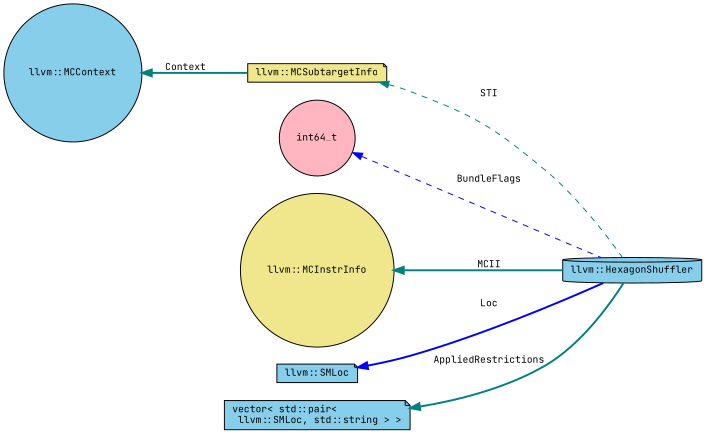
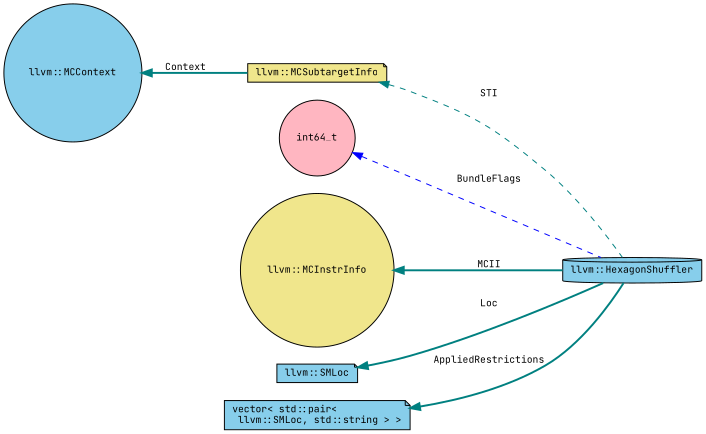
  digraph {
    fontname="JetBrains Mono"
    rankdir=LR
    node [color=black fillcolor=skyblue fontname="JetBrains Mono" fontsize=10 shape=circle style=filled]
    edge [color=teal dir=back fontname="JetBrains Mono" fontsize=10 labelfontname=Helvetica labelfontsize=10 style=bold]
    n1 [fontcolor=black height=0.2 label="llvm::HexagonShuffler" shape=cylinder width=0.4]
    n2 [height=0.2 label="llvm::MCContext" width=0.4]
    n3 [fillcolor=khaki height=0.2 label="llvm::MCSubtargetInfo" shape=note width=0.4]
    n4 [fillcolor=lightpink height=0.2 label=int64_t width=0.4]
    n5 [fillcolor=khaki height=0.2 label="llvm::MCInstrInfo" width=0.4]
    n6 [height=0.2 label="llvm::SMLoc" shape=note width=0.4]
    n7 [height=0.2 label="vector\< std::pair\<\l llvm::SMLoc, std::string \> \>" shape=note width=0.4]
    n2 -> n3 [label=" Context"]
    n3 -> n1 [label=" STI" style=dashed]
    n4 -> n1 [color=blue label=" BundleFlags" style=dashed]
    n5 -> n1 [label=" MCII"]
-   n6 -> n1 [color=blue label=" Loc"]
+   n6 -> n1 [label=" Loc"]
    n7 -> n1 [label=" AppliedRestrictions"]
  }
